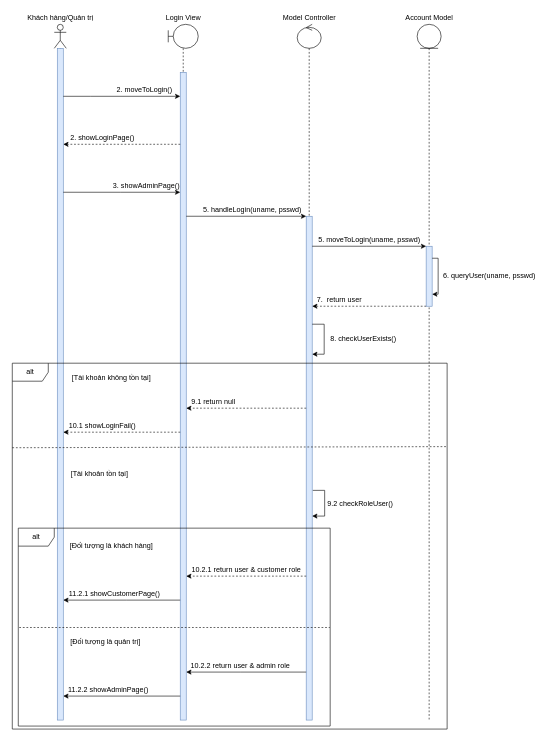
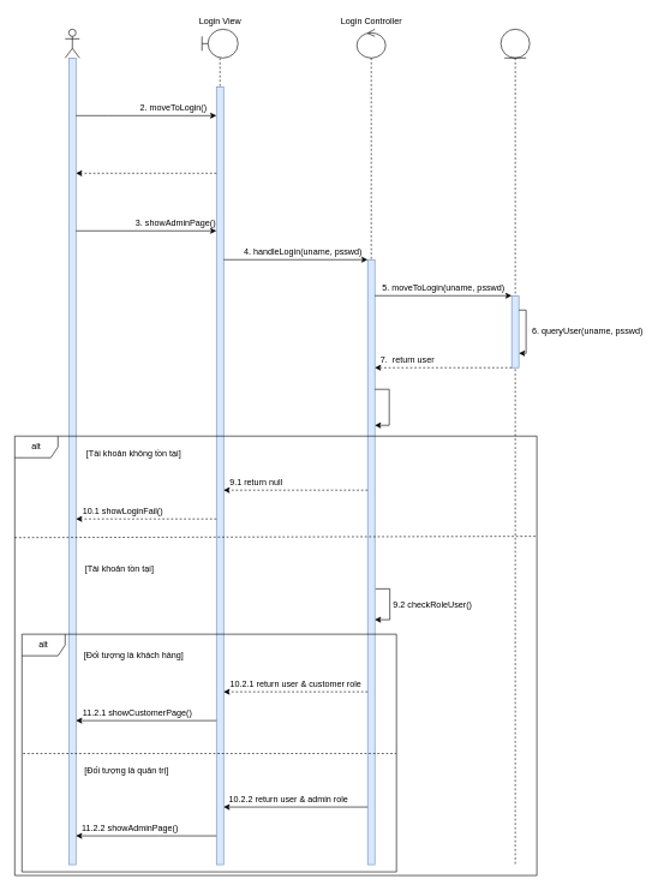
  <mxCell id="0" />
  <mxCell id="1" parent="0" />
  <mxCell id="2" value="" style="shape=umlLifeline;participant=umlActor;perimeter=lifelinePerimeter;whiteSpace=wrap;html=1;container=1;collapsible=0;recursiveResize=0;verticalAlign=top;spacingTop=36;outlineConnect=0;" parent="1" vertex="1"><mxGeometry x="90" y="40" width="20" height="1160" as="geometry" /></mxCell>
  <mxCell id="3" value="" style="html=1;points=[];perimeter=orthogonalPerimeter;fillColor=#dae8fc;strokeColor=#6c8ebf;" parent="2" vertex="1"><mxGeometry x="5" y="40" width="10" height="1120" as="geometry" /></mxCell>
- <mxCell id="4" value="Khách hàng/Quản trị" style="text;html=1;align=center;verticalAlign=middle;resizable=0;points=[];autosize=1;strokeColor=none;fillColor=none;" parent="1" vertex="1"><mxGeometry x="35" y="20" width="130" height="20" as="geometry" /></mxCell>
  <mxCell id="5" value="" style="shape=umlLifeline;participant=umlBoundary;perimeter=lifelinePerimeter;whiteSpace=wrap;html=1;container=1;collapsible=0;recursiveResize=0;verticalAlign=top;spacingTop=36;outlineConnect=0;" parent="1" vertex="1"><mxGeometry x="280" y="40" width="50" height="1160" as="geometry" /></mxCell>
  <mxCell id="6" value="" style="html=1;points=[];perimeter=orthogonalPerimeter;fillColor=#dae8fc;strokeColor=#6c8ebf;" parent="5" vertex="1"><mxGeometry x="20" y="80" width="10" height="1080" as="geometry" /></mxCell>
  <mxCell id="7" value="" style="shape=umlLifeline;participant=umlControl;perimeter=lifelinePerimeter;whiteSpace=wrap;html=1;container=1;collapsible=0;recursiveResize=0;verticalAlign=top;spacingTop=36;outlineConnect=0;" parent="1" vertex="1"><mxGeometry x="495" y="40" width="40" height="1160" as="geometry" /></mxCell>
  <mxCell id="8" value="" style="html=1;points=[];perimeter=orthogonalPerimeter;fillColor=#dae8fc;strokeColor=#6c8ebf;" parent="7" vertex="1"><mxGeometry x="15" y="320" width="10" height="840" as="geometry" /></mxCell>
  <mxCell id="9" style="edgeStyle=orthogonalEdgeStyle;rounded=0;orthogonalLoop=1;jettySize=auto;html=1;" parent="7" edge="1"><mxGeometry relative="1" as="geometry"><mxPoint x="25" y="500" as="sourcePoint" /><mxPoint x="25" y="550" as="targetPoint" /><Array as="points"><mxPoint x="25" y="500" /><mxPoint x="45" y="500" /><mxPoint x="45" y="550" /></Array></mxGeometry></mxCell>
  <mxCell id="10" style="edgeStyle=orthogonalEdgeStyle;rounded=0;orthogonalLoop=1;jettySize=auto;html=1;exitX=1.022;exitY=0.293;exitDx=0;exitDy=0;exitPerimeter=0;entryX=0.919;entryY=0.356;entryDx=0;entryDy=0;entryPerimeter=0;" parent="7" edge="1"><mxGeometry relative="1" as="geometry"><mxPoint x="26.03" y="777.04" as="sourcePoint" /><mxPoint x="25.0" y="819.88" as="targetPoint" /><Array as="points"><mxPoint x="45.81" y="776.8" /><mxPoint x="45.81" y="819.8" /></Array></mxGeometry></mxCell>
  <mxCell id="11" value="Login View" style="text;html=1;align=center;verticalAlign=middle;resizable=0;points=[];autosize=1;strokeColor=none;fillColor=none;" parent="1" vertex="1"><mxGeometry x="270" y="20" width="70" height="20" as="geometry" /></mxCell>
- <mxCell id="12" value="Model Controller" style="text;html=1;align=center;verticalAlign=middle;resizable=0;points=[];autosize=1;strokeColor=none;fillColor=none;" parent="1" vertex="1"><mxGeometry x="465" y="20" width="100" height="20" as="geometry" /></mxCell>
+ <mxCell id="12" value="Login Controller" style="text;html=1;align=center;verticalAlign=middle;resizable=0;points=[];autosize=1;strokeColor=none;fillColor=none;" parent="1" vertex="1"><mxGeometry x="465" y="20" width="100" height="20" as="geometry" /></mxCell>
  <mxCell id="13" value="" style="shape=umlLifeline;participant=umlEntity;perimeter=lifelinePerimeter;whiteSpace=wrap;html=1;container=1;collapsible=0;recursiveResize=0;verticalAlign=top;spacingTop=36;outlineConnect=0;" parent="1" vertex="1"><mxGeometry x="695" y="40" width="40" height="1160" as="geometry" /></mxCell>
  <mxCell id="14" value="" style="html=1;points=[];perimeter=orthogonalPerimeter;fillColor=#dae8fc;strokeColor=#6c8ebf;" parent="13" vertex="1"><mxGeometry x="15" y="370" width="10" height="100" as="geometry" /></mxCell>
  <mxCell id="15" style="edgeStyle=orthogonalEdgeStyle;rounded=0;orthogonalLoop=1;jettySize=auto;html=1;" parent="13" source="14" target="14" edge="1"><mxGeometry relative="1" as="geometry"><Array as="points"><mxPoint x="35" y="390" /></Array></mxGeometry></mxCell>
- <mxCell id="16" value="Account Model" style="text;html=1;align=center;verticalAlign=middle;resizable=0;points=[];autosize=1;strokeColor=none;fillColor=none;" parent="1" vertex="1"><mxGeometry x="670" y="20" width="90" height="20" as="geometry" /></mxCell>
  <mxCell id="17" style="edgeStyle=orthogonalEdgeStyle;rounded=0;orthogonalLoop=1;jettySize=auto;html=1;" parent="1" source="3" target="6" edge="1"><mxGeometry relative="1" as="geometry"><Array as="points"><mxPoint x="150" y="160" /><mxPoint x="150" y="160" /></Array></mxGeometry></mxCell>
  <mxCell id="18" value="2. moveToLogin()" style="text;html=1;align=center;verticalAlign=middle;resizable=0;points=[];autosize=1;strokeColor=none;fillColor=none;" parent="1" vertex="1"><mxGeometry x="185" y="140" width="110" height="20" as="geometry" /></mxCell>
  <mxCell id="19" style="edgeStyle=orthogonalEdgeStyle;rounded=0;orthogonalLoop=1;jettySize=auto;html=1;dashed=1;" parent="1" source="6" target="3" edge="1"><mxGeometry relative="1" as="geometry"><Array as="points"><mxPoint x="220" y="240" /><mxPoint x="220" y="240" /></Array></mxGeometry></mxCell>
- <mxCell id="20" value="2. showLoginPage()" style="text;html=1;align=center;verticalAlign=middle;resizable=0;points=[];autosize=1;strokeColor=none;fillColor=none;" parent="1" vertex="1"><mxGeometry x="110" y="220" width="120" height="20" as="geometry" /></mxCell>
  <mxCell id="21" style="edgeStyle=orthogonalEdgeStyle;rounded=0;orthogonalLoop=1;jettySize=auto;html=1;" parent="1" source="3" target="6" edge="1"><mxGeometry relative="1" as="geometry"><mxPoint x="115" y="170" as="sourcePoint" /><mxPoint x="310" y="170" as="targetPoint" /><Array as="points"><mxPoint x="200" y="320" /><mxPoint x="200" y="320" /></Array></mxGeometry></mxCell>
  <mxCell id="22" value="3. showAdminPage()&amp;nbsp;" style="text;html=1;align=center;verticalAlign=middle;resizable=0;points=[];autosize=1;strokeColor=none;fillColor=none;" parent="1" vertex="1"><mxGeometry x="190" y="300" width="110" height="20" as="geometry" /></mxCell>
  <mxCell id="23" style="edgeStyle=orthogonalEdgeStyle;rounded=0;orthogonalLoop=1;jettySize=auto;html=1;" parent="1" source="6" target="8" edge="1"><mxGeometry relative="1" as="geometry"><Array as="points"><mxPoint x="420" y="360" /><mxPoint x="420" y="360" /></Array></mxGeometry></mxCell>
- <mxCell id="24" value="5. handleLogin(uname, psswd)" style="text;html=1;align=center;verticalAlign=middle;resizable=0;points=[];autosize=1;strokeColor=none;fillColor=none;" parent="1" vertex="1"><mxGeometry x="330" y="340" width="180" height="20" as="geometry" /></mxCell>
+ <mxCell id="24" value="4. handleLogin(uname, psswd)" style="text;html=1;align=center;verticalAlign=middle;resizable=0;points=[];autosize=1;strokeColor=none;fillColor=none;" parent="1" vertex="1"><mxGeometry x="330" y="340" width="180" height="20" as="geometry" /></mxCell>
  <mxCell id="25" style="edgeStyle=orthogonalEdgeStyle;rounded=0;orthogonalLoop=1;jettySize=auto;html=1;" parent="1" source="8" target="14" edge="1"><mxGeometry relative="1" as="geometry"><Array as="points"><mxPoint x="610" y="410" /><mxPoint x="610" y="410" /></Array></mxGeometry></mxCell>
  <mxCell id="26" value="5. moveToLogin(uname, psswd)" style="text;html=1;align=center;verticalAlign=middle;resizable=0;points=[];autosize=1;strokeColor=none;fillColor=none;" parent="1" vertex="1"><mxGeometry x="520" y="390" width="190" height="20" as="geometry" /></mxCell>
  <mxCell id="27" value="6. queryUser(uname, psswd)" style="text;html=1;align=center;verticalAlign=middle;resizable=0;points=[];autosize=1;strokeColor=none;fillColor=none;" parent="1" vertex="1"><mxGeometry x="730" y="450" width="170" height="20" as="geometry" /></mxCell>
  <mxCell id="28" style="edgeStyle=orthogonalEdgeStyle;rounded=0;orthogonalLoop=1;jettySize=auto;html=1;dashed=1;" parent="1" source="14" target="8" edge="1"><mxGeometry relative="1" as="geometry"><Array as="points"><mxPoint x="630" y="510" /><mxPoint x="630" y="510" /></Array></mxGeometry></mxCell>
  <mxCell id="29" value="7.&amp;nbsp; return user" style="text;html=1;align=center;verticalAlign=middle;resizable=0;points=[];autosize=1;strokeColor=none;fillColor=none;" parent="1" vertex="1"><mxGeometry x="520" y="490" width="90" height="20" as="geometry" /></mxCell>
- <mxCell id="30" value="8. checkUserExists()" style="text;html=1;align=center;verticalAlign=middle;resizable=0;points=[];autosize=1;strokeColor=none;fillColor=none;" parent="1" vertex="1"><mxGeometry x="540" y="555" width="130" height="20" as="geometry" /></mxCell>
  <mxCell id="31" value="[Tài khoản không tồn tại]" style="text;html=1;align=center;verticalAlign=middle;resizable=0;points=[];autosize=1;strokeColor=none;fillColor=none;" parent="1" vertex="1"><mxGeometry x="110" y="620" width="150" height="20" as="geometry" /></mxCell>
  <mxCell id="32" style="edgeStyle=orthogonalEdgeStyle;rounded=0;orthogonalLoop=1;jettySize=auto;html=1;dashed=1;" parent="1" source="8" target="6" edge="1"><mxGeometry relative="1" as="geometry"><Array as="points"><mxPoint x="410" y="680" /><mxPoint x="410" y="680" /></Array></mxGeometry></mxCell>
  <mxCell id="33" style="edgeStyle=orthogonalEdgeStyle;rounded=0;orthogonalLoop=1;jettySize=auto;html=1;dashed=1;" parent="1" source="6" target="3" edge="1"><mxGeometry relative="1" as="geometry"><Array as="points"><mxPoint x="200" y="720" /><mxPoint x="200" y="720" /></Array></mxGeometry></mxCell>
  <mxCell id="34" value="[Tài khoản tồn tại]" style="text;html=1;align=center;verticalAlign=middle;resizable=0;points=[];autosize=1;strokeColor=none;fillColor=none;" parent="1" vertex="1"><mxGeometry x="110" y="780" width="110" height="20" as="geometry" /></mxCell>
  <mxCell id="35" value="[Đối tượng là khách hàng]" style="text;html=1;align=center;verticalAlign=middle;resizable=0;points=[];autosize=1;strokeColor=none;fillColor=none;" parent="1" vertex="1"><mxGeometry x="110" y="900" width="150" height="20" as="geometry" /></mxCell>
  <mxCell id="36" style="edgeStyle=orthogonalEdgeStyle;rounded=0;orthogonalLoop=1;jettySize=auto;html=1;dashed=1;" parent="1" source="8" target="6" edge="1"><mxGeometry relative="1" as="geometry"><Array as="points"><mxPoint x="460" y="960" /><mxPoint x="460" y="960" /></Array></mxGeometry></mxCell>
  <mxCell id="37" style="edgeStyle=orthogonalEdgeStyle;rounded=0;orthogonalLoop=1;jettySize=auto;html=1;" parent="1" source="6" target="3" edge="1"><mxGeometry relative="1" as="geometry"><Array as="points"><mxPoint x="210" y="1000" /><mxPoint x="210" y="1000" /></Array></mxGeometry></mxCell>
  <mxCell id="38" value="[Đối tượng là quản trị]" style="text;html=1;align=center;verticalAlign=middle;resizable=0;points=[];autosize=1;strokeColor=none;fillColor=none;" parent="1" vertex="1"><mxGeometry x="110" y="1060" width="130" height="20" as="geometry" /></mxCell>
  <mxCell id="39" style="edgeStyle=orthogonalEdgeStyle;rounded=0;orthogonalLoop=1;jettySize=auto;html=1;" parent="1" source="8" target="6" edge="1"><mxGeometry relative="1" as="geometry"><Array as="points"><mxPoint x="400" y="1120" /><mxPoint x="400" y="1120" /></Array></mxGeometry></mxCell>
  <mxCell id="40" style="edgeStyle=orthogonalEdgeStyle;rounded=0;orthogonalLoop=1;jettySize=auto;html=1;" parent="1" source="6" target="3" edge="1"><mxGeometry relative="1" as="geometry"><Array as="points"><mxPoint x="220" y="1160" /><mxPoint x="220" y="1160" /></Array></mxGeometry></mxCell>
  <mxCell id="41" value="alt" style="shape=umlFrame;whiteSpace=wrap;html=1;" parent="1" vertex="1"><mxGeometry x="30" y="880" width="520" height="330" as="geometry" /></mxCell>
  <mxCell id="42" value="" style="endArrow=none;dashed=1;html=1;rounded=0;entryX=0.999;entryY=0.502;entryDx=0;entryDy=0;entryPerimeter=0;exitX=0.003;exitY=0.502;exitDx=0;exitDy=0;exitPerimeter=0;" parent="1" source="41" target="41" edge="1"><mxGeometry width="50" height="50" relative="1" as="geometry"><mxPoint x="620" y="740" as="sourcePoint" /><mxPoint x="670" y="690" as="targetPoint" /></mxGeometry></mxCell>
  <mxCell id="43" value="9.1 return null" style="text;html=1;align=center;verticalAlign=middle;resizable=0;points=[];autosize=1;strokeColor=none;fillColor=none;" parent="1" vertex="1"><mxGeometry x="310" y="660" width="90" height="20" as="geometry" /></mxCell>
  <mxCell id="44" value="9.2 checkRoleUser()" style="text;html=1;align=center;verticalAlign=middle;resizable=0;points=[];autosize=1;strokeColor=none;fillColor=none;" parent="1" vertex="1"><mxGeometry x="540" y="830" width="120" height="20" as="geometry" /></mxCell>
  <mxCell id="45" value="10.1 showLoginFail()" style="text;html=1;align=center;verticalAlign=middle;resizable=0;points=[];autosize=1;strokeColor=none;fillColor=none;" parent="1" vertex="1"><mxGeometry x="105" y="700" width="130" height="20" as="geometry" /></mxCell>
  <mxCell id="46" value="11.2.1 showCustomerPage()" style="text;html=1;align=center;verticalAlign=middle;resizable=0;points=[];autosize=1;strokeColor=none;fillColor=none;" parent="1" vertex="1"><mxGeometry x="105" y="980" width="170" height="20" as="geometry" /></mxCell>
  <mxCell id="47" value="10.2.1 return user &amp;amp; customer role" style="text;html=1;align=center;verticalAlign=middle;resizable=0;points=[];autosize=1;strokeColor=none;fillColor=none;" parent="1" vertex="1"><mxGeometry x="310" y="940" width="200" height="20" as="geometry" /></mxCell>
  <mxCell id="48" value="11.2.2 showAdminPage()" style="text;html=1;align=center;verticalAlign=middle;resizable=0;points=[];autosize=1;strokeColor=none;fillColor=none;" parent="1" vertex="1"><mxGeometry x="105" y="1140" width="150" height="20" as="geometry" /></mxCell>
  <mxCell id="49" value="10.2.2 return user &amp;amp; admin role" style="text;html=1;align=center;verticalAlign=middle;resizable=0;points=[];autosize=1;strokeColor=none;fillColor=none;" parent="1" vertex="1"><mxGeometry x="310" y="1100" width="180" height="20" as="geometry" /></mxCell>
  <mxCell id="50" value="alt" style="shape=umlFrame;whiteSpace=wrap;html=1;" parent="1" vertex="1"><mxGeometry x="20" y="605" width="725" height="610" as="geometry" /></mxCell>
  <mxCell id="51" value="" style="endArrow=none;dashed=1;html=1;rounded=0;exitX=0;exitY=0.231;exitDx=0;exitDy=0;exitPerimeter=0;entryX=1;entryY=0.228;entryDx=0;entryDy=0;entryPerimeter=0;" parent="1" source="50" target="50" edge="1"><mxGeometry width="50" height="50" relative="1" as="geometry"><mxPoint x="780" y="770" as="sourcePoint" /><mxPoint x="830" y="720" as="targetPoint" /></mxGeometry></mxCell>
